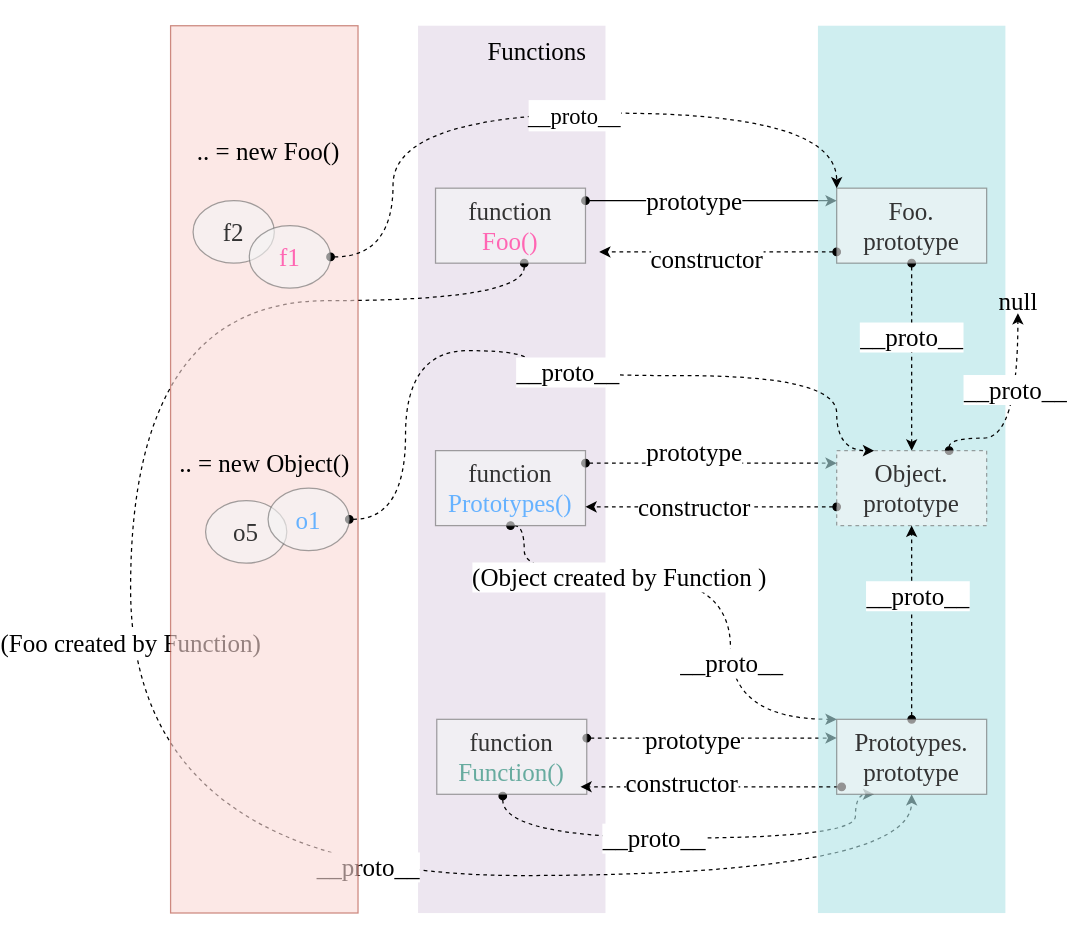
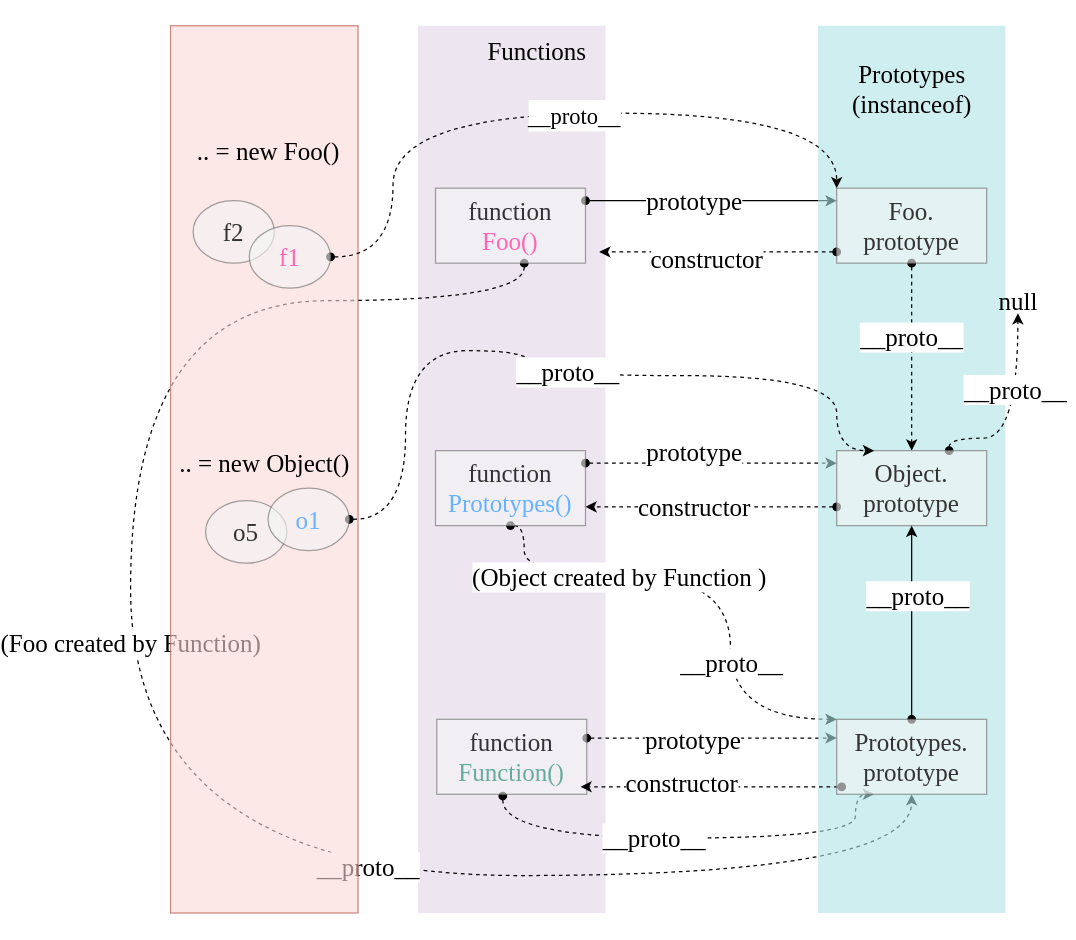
  <mxCell id="0" />
  <mxCell id="1" parent="0" />
  <mxCell id="2" value="" style="rounded=0;whiteSpace=wrap;html=1;fillColor=#e1d5e7;strokeColor=none;opacity=60;fontFamily=Comic Sans MS;" vertex="1" parent="1"><mxGeometry x="250" y="20" width="150" height="710" as="geometry" /></mxCell>
  <mxCell id="3" value="&lt;font style=&quot;font-size: 20px&quot;&gt;Functions&lt;br&gt;&lt;/font&gt;" style="text;html=1;align=center;verticalAlign=middle;resizable=0;points=[];autosize=1;fontFamily=Comic Sans MS;" vertex="1" parent="1"><mxGeometry x="295" y="30" width="100" height="20" as="geometry" /></mxCell>
  <mxCell id="4" style="edgeStyle=orthogonalEdgeStyle;curved=1;rounded=0;orthogonalLoop=1;jettySize=auto;html=1;dashed=0;startArrow=oval;startFill=1;fontFamily=Comic Sans MS;fontSize=20;" edge="1" parent="1" source="9" target="27"><mxGeometry relative="1" as="geometry"><Array as="points"><mxPoint x="490" y="160" /><mxPoint x="490" y="160" /></Array></mxGeometry></mxCell>
  <mxCell id="5" value="prototype" style="edgeLabel;html=1;align=center;verticalAlign=middle;resizable=0;points=[];fontSize=20;fontFamily=Comic Sans MS;" vertex="1" connectable="0" parent="4"><mxGeometry y="15" relative="1" as="geometry"><mxPoint x="-15" y="14" as="offset" /></mxGeometry></mxCell>
  <mxCell id="6" style="edgeStyle=orthogonalEdgeStyle;curved=1;rounded=0;orthogonalLoop=1;jettySize=auto;html=1;dashed=1;startArrow=oval;startFill=1;fontFamily=Comic Sans MS;fontSize=20;entryX=0.5;entryY=1;entryDx=0;entryDy=0;" edge="1" parent="1" source="9" target="37"><mxGeometry relative="1" as="geometry"><mxPoint x="640" y="510" as="targetPoint" /><Array as="points"><mxPoint x="335" y="240" /><mxPoint x="20" y="240" /><mxPoint x="20" y="700" /><mxPoint x="645" y="700" /></Array></mxGeometry></mxCell>
  <mxCell id="7" value="__proto__" style="edgeLabel;html=1;align=center;verticalAlign=middle;resizable=0;points=[];fontSize=20;fontFamily=Comic Sans MS;" vertex="1" connectable="0" parent="6"><mxGeometry x="0.33" y="8" relative="1" as="geometry"><mxPoint as="offset" /></mxGeometry></mxCell>
  <mxCell id="8" value="(Foo created by Function)" style="edgeLabel;html=1;align=center;verticalAlign=middle;resizable=0;points=[];fontSize=20;fontFamily=Comic Sans MS;" vertex="1" connectable="0" parent="6"><mxGeometry x="-0.173" y="-1" relative="1" as="geometry"><mxPoint as="offset" /></mxGeometry></mxCell>
  <mxCell id="9" value="function&lt;br&gt;&lt;font color=&quot;#ff66b3&quot;&gt;Foo()&lt;/font&gt;" style="rounded=0;whiteSpace=wrap;html=1;fontFamily=Comic Sans MS;opacity=60;fillColor=#f5f5f5;strokeColor=#666666;fontColor=#333333;fontSize=20;" vertex="1" parent="1"><mxGeometry x="264" y="150" width="120" height="60" as="geometry" /></mxCell>
  <mxCell id="10" style="edgeStyle=orthogonalEdgeStyle;curved=1;rounded=0;orthogonalLoop=1;jettySize=auto;html=1;dashed=1;startArrow=oval;startFill=1;fontFamily=Comic Sans MS;fontSize=20;" edge="1" parent="1" source="15" target="32"><mxGeometry relative="1" as="geometry"><Array as="points"><mxPoint x="490" y="370" /><mxPoint x="490" y="370" /></Array></mxGeometry></mxCell>
  <mxCell id="11" value="prototype" style="edgeLabel;html=1;align=center;verticalAlign=middle;resizable=0;points=[];fontSize=20;fontFamily=Comic Sans MS;" vertex="1" connectable="0" parent="10"><mxGeometry x="0.055" y="-43" relative="1" as="geometry"><mxPoint x="-20" y="-53" as="offset" /></mxGeometry></mxCell>
  <mxCell id="12" style="edgeStyle=orthogonalEdgeStyle;curved=1;rounded=0;orthogonalLoop=1;jettySize=auto;html=1;entryX=0;entryY=0;entryDx=0;entryDy=0;dashed=1;startArrow=oval;startFill=1;fontFamily=Comic Sans MS;fontSize=20;exitX=0.5;exitY=1;exitDx=0;exitDy=0;" edge="1" parent="1" source="15" target="37"><mxGeometry relative="1" as="geometry"><Array as="points"><mxPoint x="335" y="420" /><mxPoint x="335" y="460" /><mxPoint x="500" y="460" /><mxPoint x="500" y="575" /></Array></mxGeometry></mxCell>
  <mxCell id="13" value="__proto__" style="edgeLabel;html=1;align=center;verticalAlign=middle;resizable=0;points=[];fontSize=20;fontFamily=Comic Sans MS;" vertex="1" connectable="0" parent="12"><mxGeometry x="0.372" relative="1" as="geometry"><mxPoint as="offset" /></mxGeometry></mxCell>
  <mxCell id="14" value="(Object created by Function )" style="edgeLabel;html=1;align=center;verticalAlign=middle;resizable=0;points=[];fontSize=20;fontFamily=Comic Sans MS;" vertex="1" connectable="0" parent="12"><mxGeometry x="-0.581" y="4" relative="1" as="geometry"><mxPoint x="39" y="4" as="offset" /></mxGeometry></mxCell>
  <mxCell id="15" value="function&lt;br&gt;&lt;font color=&quot;#66b2ff&quot;&gt;Prototypes()&lt;/font&gt;" style="rounded=0;whiteSpace=wrap;html=1;fontFamily=Comic Sans MS;opacity=60;fillColor=#f5f5f5;strokeColor=#666666;fontColor=#333333;fontSize=20;" vertex="1" parent="1"><mxGeometry x="264" y="360" width="120" height="60" as="geometry" /></mxCell>
  <mxCell id="16" style="edgeStyle=orthogonalEdgeStyle;curved=1;rounded=0;orthogonalLoop=1;jettySize=auto;html=1;dashed=1;startArrow=oval;startFill=1;fontFamily=Comic Sans MS;fontSize=20;entryX=0;entryY=0.25;entryDx=0;entryDy=0;exitX=1;exitY=0.25;exitDx=0;exitDy=0;" edge="1" parent="1" source="20" target="37"><mxGeometry relative="1" as="geometry"><mxPoint x="460" y="480" as="targetPoint" /></mxGeometry></mxCell>
  <mxCell id="17" value="prototype" style="edgeLabel;html=1;align=center;verticalAlign=middle;resizable=0;points=[];fontSize=20;fontFamily=Comic Sans MS;" vertex="1" connectable="0" parent="16"><mxGeometry x="-0.158" relative="1" as="geometry"><mxPoint as="offset" /></mxGeometry></mxCell>
  <mxCell id="18" style="edgeStyle=orthogonalEdgeStyle;curved=1;rounded=0;orthogonalLoop=1;jettySize=auto;html=1;dashed=1;startArrow=oval;startFill=1;fontFamily=Comic Sans MS;fontSize=20;exitX=0.44;exitY=1.023;exitDx=0;exitDy=0;exitPerimeter=0;entryX=0.25;entryY=1;entryDx=0;entryDy=0;" edge="1" parent="1" source="20" target="37"><mxGeometry relative="1" as="geometry"><mxPoint x="628" y="505" as="targetPoint" /><Array as="points"><mxPoint x="318" y="670" /><mxPoint x="600" y="670" /><mxPoint x="600" y="635" /></Array></mxGeometry></mxCell>
  <mxCell id="19" value="__proto__" style="edgeLabel;html=1;align=center;verticalAlign=middle;resizable=0;points=[];fontSize=20;fontFamily=Comic Sans MS;" vertex="1" connectable="0" parent="18"><mxGeometry x="-0.158" y="1" relative="1" as="geometry"><mxPoint as="offset" /></mxGeometry></mxCell>
  <mxCell id="20" value="function&lt;br&gt;&lt;font color=&quot;#67ab9f&quot;&gt;Function()&lt;/font&gt;" style="rounded=0;whiteSpace=wrap;html=1;fontFamily=Comic Sans MS;opacity=60;fillColor=#f5f5f5;strokeColor=#666666;fontColor=#333333;fontSize=20;" vertex="1" parent="1"><mxGeometry x="265" y="575" width="120" height="60" as="geometry" /></mxCell>
  <mxCell id="21" value="" style="rounded=0;whiteSpace=wrap;html=1;fillColor=#b0e3e6;opacity=60;fontFamily=Comic Sans MS;strokeColor=none;" vertex="1" parent="1"><mxGeometry x="570" y="20" width="150" height="710" as="geometry" /></mxCell>
+ <mxCell id="22" value="&lt;font style=&quot;font-size: 20px&quot;&gt;Prototypes&lt;br&gt;(instanceof)&lt;br&gt;&lt;/font&gt;" style="text;html=1;align=center;verticalAlign=middle;resizable=0;points=[];autosize=1;fontFamily=Comic Sans MS;" vertex="1" parent="1"><mxGeometry x="580" y="50" width="130" height="40" as="geometry" /></mxCell>
  <mxCell id="23" style="edgeStyle=orthogonalEdgeStyle;rounded=0;orthogonalLoop=1;jettySize=auto;html=1;dashed=1;startArrow=oval;startFill=1;fontFamily=Comic Sans MS;fontSize=20;entryX=0.5;entryY=0;entryDx=0;entryDy=0;curved=1;" edge="1" parent="1" source="27" target="32"><mxGeometry relative="1" as="geometry" /></mxCell>
  <mxCell id="24" value="__proto__" style="edgeLabel;html=1;align=center;verticalAlign=middle;resizable=0;points=[];fontSize=20;fontFamily=Comic Sans MS;" vertex="1" connectable="0" parent="23"><mxGeometry x="-0.222" y="-1" relative="1" as="geometry"><mxPoint as="offset" /></mxGeometry></mxCell>
  <mxCell id="25" style="edgeStyle=orthogonalEdgeStyle;curved=1;rounded=0;orthogonalLoop=1;jettySize=auto;html=1;entryX=1;entryY=0.5;entryDx=0;entryDy=0;dashed=1;startArrow=oval;startFill=1;fontFamily=Comic Sans MS;fontSize=20;" edge="1" parent="1"><mxGeometry relative="1" as="geometry"><mxPoint x="585" y="201" as="sourcePoint" /><mxPoint x="395" y="201" as="targetPoint" /></mxGeometry></mxCell>
  <mxCell id="26" value="constructor" style="edgeLabel;html=1;align=center;verticalAlign=middle;resizable=0;points=[];fontSize=20;fontFamily=Comic Sans MS;" vertex="1" connectable="0" parent="25"><mxGeometry x="0.65" y="2" relative="1" as="geometry"><mxPoint x="52" y="2" as="offset" /></mxGeometry></mxCell>
  <mxCell id="27" value="Foo.&lt;br&gt;prototype" style="rounded=0;whiteSpace=wrap;html=1;fontFamily=Comic Sans MS;opacity=60;fillColor=#f5f5f5;strokeColor=#666666;fontColor=#333333;fontSize=20;" vertex="1" parent="1"><mxGeometry x="585" y="150" width="120" height="60" as="geometry" /></mxCell>
  <mxCell id="28" style="edgeStyle=orthogonalEdgeStyle;curved=1;rounded=0;orthogonalLoop=1;jettySize=auto;html=1;dashed=1;startArrow=oval;startFill=1;fontFamily=Comic Sans MS;fontSize=20;exitX=0.75;exitY=0;exitDx=0;exitDy=0;" edge="1" parent="1" source="32"><mxGeometry relative="1" as="geometry"><mxPoint x="730" y="250" as="targetPoint" /><Array as="points"><mxPoint x="675" y="350" /><mxPoint x="730" y="350" /></Array></mxGeometry></mxCell>
  <mxCell id="29" value="__proto__" style="edgeLabel;html=1;align=center;verticalAlign=middle;resizable=0;points=[];fontSize=20;fontFamily=Comic Sans MS;" vertex="1" connectable="0" parent="28"><mxGeometry x="-0.009" y="3" relative="1" as="geometry"><mxPoint y="-23" as="offset" /></mxGeometry></mxCell>
  <mxCell id="30" style="edgeStyle=orthogonalEdgeStyle;curved=1;rounded=0;orthogonalLoop=1;jettySize=auto;html=1;entryX=1;entryY=0.75;entryDx=0;entryDy=0;dashed=1;startArrow=oval;startFill=1;fontFamily=Comic Sans MS;fontSize=20;exitX=0;exitY=0.75;exitDx=0;exitDy=0;" edge="1" parent="1" source="32" target="15"><mxGeometry relative="1" as="geometry"><Array as="points" /></mxGeometry></mxCell>
  <mxCell id="31" value="constructor" style="edgeLabel;html=1;align=center;verticalAlign=middle;resizable=0;points=[];fontSize=20;fontFamily=Comic Sans MS;" vertex="1" connectable="0" parent="30"><mxGeometry x="0.142" y="-1" relative="1" as="geometry"><mxPoint as="offset" /></mxGeometry></mxCell>
- <mxCell id="32" value="Object.&lt;br&gt;prototype" style="rounded=0;whiteSpace=wrap;html=1;fontFamily=Comic Sans MS;opacity=60;fillColor=#f5f5f5;strokeColor=#666666;fontColor=#333333;fontSize=20;dashed=1;" vertex="1" parent="1"><mxGeometry x="585" y="360" width="120" height="60" as="geometry" /></mxCell>
- <mxCell id="33" style="edgeStyle=orthogonalEdgeStyle;curved=1;rounded=0;orthogonalLoop=1;jettySize=auto;html=1;entryX=0.5;entryY=1;entryDx=0;entryDy=0;dashed=1;startArrow=oval;startFill=1;fontFamily=Comic Sans MS;fontSize=20;" edge="1" parent="1" source="37" target="32"><mxGeometry relative="1" as="geometry" /></mxCell>
+ <mxCell id="32" value="Object.&lt;br&gt;prototype" style="rounded=0;whiteSpace=wrap;html=1;fontFamily=Comic Sans MS;opacity=60;fillColor=#f5f5f5;strokeColor=#666666;fontColor=#333333;fontSize=20;" vertex="1" parent="1"><mxGeometry x="585" y="360" width="120" height="60" as="geometry" /></mxCell>
+ <mxCell id="33" style="edgeStyle=orthogonalEdgeStyle;curved=1;rounded=0;orthogonalLoop=1;jettySize=auto;html=1;entryX=0.5;entryY=1;entryDx=0;entryDy=0;dashed=0;startArrow=oval;startFill=1;fontFamily=Comic Sans MS;fontSize=20;" edge="1" parent="1" source="37" target="32"><mxGeometry relative="1" as="geometry" /></mxCell>
  <mxCell id="34" value="__proto__" style="edgeLabel;html=1;align=center;verticalAlign=middle;resizable=0;points=[];fontSize=20;fontFamily=Comic Sans MS;" vertex="1" connectable="0" parent="33"><mxGeometry x="0.285" y="-4" relative="1" as="geometry"><mxPoint as="offset" /></mxGeometry></mxCell>
  <mxCell id="35" style="edgeStyle=orthogonalEdgeStyle;curved=1;rounded=0;orthogonalLoop=1;jettySize=auto;html=1;dashed=1;startArrow=oval;startFill=1;fontFamily=Comic Sans MS;fontSize=20;exitX=0;exitY=0.75;exitDx=0;exitDy=0;" edge="1" parent="1"><mxGeometry relative="1" as="geometry"><mxPoint x="380" y="629" as="targetPoint" /><mxPoint x="589" y="629" as="sourcePoint" /><Array as="points"><mxPoint x="392" y="629" /></Array></mxGeometry></mxCell>
  <mxCell id="36" value="constructor" style="edgeLabel;html=1;align=center;verticalAlign=middle;resizable=0;points=[];fontSize=20;fontFamily=Comic Sans MS;" vertex="1" connectable="0" parent="35"><mxGeometry x="0.885" y="-68" relative="1" as="geometry"><mxPoint x="68" y="64" as="offset" /></mxGeometry></mxCell>
  <mxCell id="37" value="Prototypes.&lt;br&gt;prototype" style="rounded=0;whiteSpace=wrap;html=1;fontFamily=Comic Sans MS;opacity=60;fillColor=#f5f5f5;strokeColor=#666666;fontColor=#333333;fontSize=20;" vertex="1" parent="1"><mxGeometry x="585" y="575" width="120" height="60" as="geometry" /></mxCell>
  <mxCell id="38" value="" style="rounded=0;whiteSpace=wrap;html=1;fillColor=#fad9d5;strokeColor=#ae4132;opacity=60;fontFamily=Comic Sans MS;labelBackgroundColor=none;" vertex="1" parent="1"><mxGeometry x="52" y="20" width="150" height="710" as="geometry" /></mxCell>
  <mxCell id="39" value="&lt;font style=&quot;font-size: 20px&quot;&gt;.. = new Foo()&lt;br&gt;&lt;/font&gt;" style="text;html=1;align=center;verticalAlign=middle;resizable=0;points=[];autosize=1;fontFamily=Comic Sans MS;" vertex="1" parent="1"><mxGeometry x="60" y="110" width="140" height="20" as="geometry" /></mxCell>
  <mxCell id="40" value="f2" style="ellipse;whiteSpace=wrap;html=1;fontFamily=Comic Sans MS;fontSize=20;opacity=60;fillColor=#f5f5f5;strokeColor=#666666;fontColor=#333333;" vertex="1" parent="1"><mxGeometry x="70" y="160" width="65" height="50" as="geometry" /></mxCell>
  <mxCell id="41" value="o5" style="ellipse;whiteSpace=wrap;html=1;fontFamily=Comic Sans MS;fontSize=20;opacity=60;fillColor=#f5f5f5;strokeColor=#666666;fontColor=#333333;" vertex="1" parent="1"><mxGeometry x="80" y="400" width="65" height="50" as="geometry" /></mxCell>
  <mxCell id="42" style="edgeStyle=orthogonalEdgeStyle;curved=1;rounded=0;orthogonalLoop=1;jettySize=auto;html=1;exitX=1;exitY=0.5;exitDx=0;exitDy=0;fontFamily=Comic Sans MS;fontSize=20;startArrow=oval;startFill=1;dashed=1;entryX=0;entryY=0;entryDx=0;entryDy=0;" edge="1" parent="1" source="44" target="27"><mxGeometry relative="1" as="geometry"><Array as="points"><mxPoint x="230" y="205" /><mxPoint x="230" y="90" /><mxPoint x="585" y="90" /></Array></mxGeometry></mxCell>
  <mxCell id="43" value="&lt;font style=&quot;font-size: 18px&quot;&gt;__proto__&lt;/font&gt;" style="edgeLabel;html=1;align=center;verticalAlign=middle;resizable=0;points=[];fontSize=20;fontFamily=Comic Sans MS;" vertex="1" connectable="0" parent="42"><mxGeometry x="0.066" y="-1" relative="1" as="geometry"><mxPoint as="offset" /></mxGeometry></mxCell>
  <mxCell id="44" value="&lt;font color=&quot;#ff66b3&quot;&gt;f1&lt;/font&gt;" style="ellipse;whiteSpace=wrap;html=1;fontFamily=Comic Sans MS;fontSize=20;opacity=60;fillColor=#f5f5f5;strokeColor=#666666;fontColor=#333333;" vertex="1" parent="1"><mxGeometry x="115" y="180" width="65" height="50" as="geometry" /></mxCell>
  <mxCell id="45" style="edgeStyle=orthogonalEdgeStyle;curved=1;rounded=0;orthogonalLoop=1;jettySize=auto;html=1;entryX=0.25;entryY=0;entryDx=0;entryDy=0;dashed=1;startArrow=oval;startFill=1;fontFamily=Comic Sans MS;fontSize=20;" edge="1" parent="1" source="47" target="32"><mxGeometry relative="1" as="geometry"><Array as="points"><mxPoint x="240" y="415" /><mxPoint x="240" y="280" /><mxPoint x="340" y="280" /><mxPoint x="340" y="300" /><mxPoint x="585" y="300" /><mxPoint x="585" y="360" /></Array></mxGeometry></mxCell>
  <mxCell id="46" value="__proto__" style="edgeLabel;html=1;align=center;verticalAlign=middle;resizable=0;points=[];fontSize=20;fontFamily=Comic Sans MS;" vertex="1" connectable="0" parent="45"><mxGeometry x="0.037" y="4" relative="1" as="geometry"><mxPoint as="offset" /></mxGeometry></mxCell>
  <mxCell id="47" value="&lt;font color=&quot;#66b2ff&quot;&gt;o1&lt;/font&gt;" style="ellipse;whiteSpace=wrap;html=1;fontFamily=Comic Sans MS;fontSize=20;opacity=60;fillColor=#f5f5f5;strokeColor=#666666;fontColor=#333333;" vertex="1" parent="1"><mxGeometry x="130" y="390" width="65" height="50" as="geometry" /></mxCell>
  <mxCell id="48" value="&lt;font style=&quot;font-size: 20px&quot;&gt;.. = new Object()&lt;br&gt;&lt;/font&gt;" style="text;html=1;align=center;verticalAlign=middle;resizable=0;points=[];autosize=1;fontFamily=Comic Sans MS;" vertex="1" parent="1"><mxGeometry x="42" y="360" width="170" height="20" as="geometry" /></mxCell>
  <mxCell id="49" value="null" style="text;html=1;align=center;verticalAlign=middle;resizable=0;points=[];autosize=1;fontSize=20;fontFamily=Comic Sans MS;" vertex="1" parent="1"><mxGeometry x="705" y="225" width="50" height="30" as="geometry" /></mxCell>
